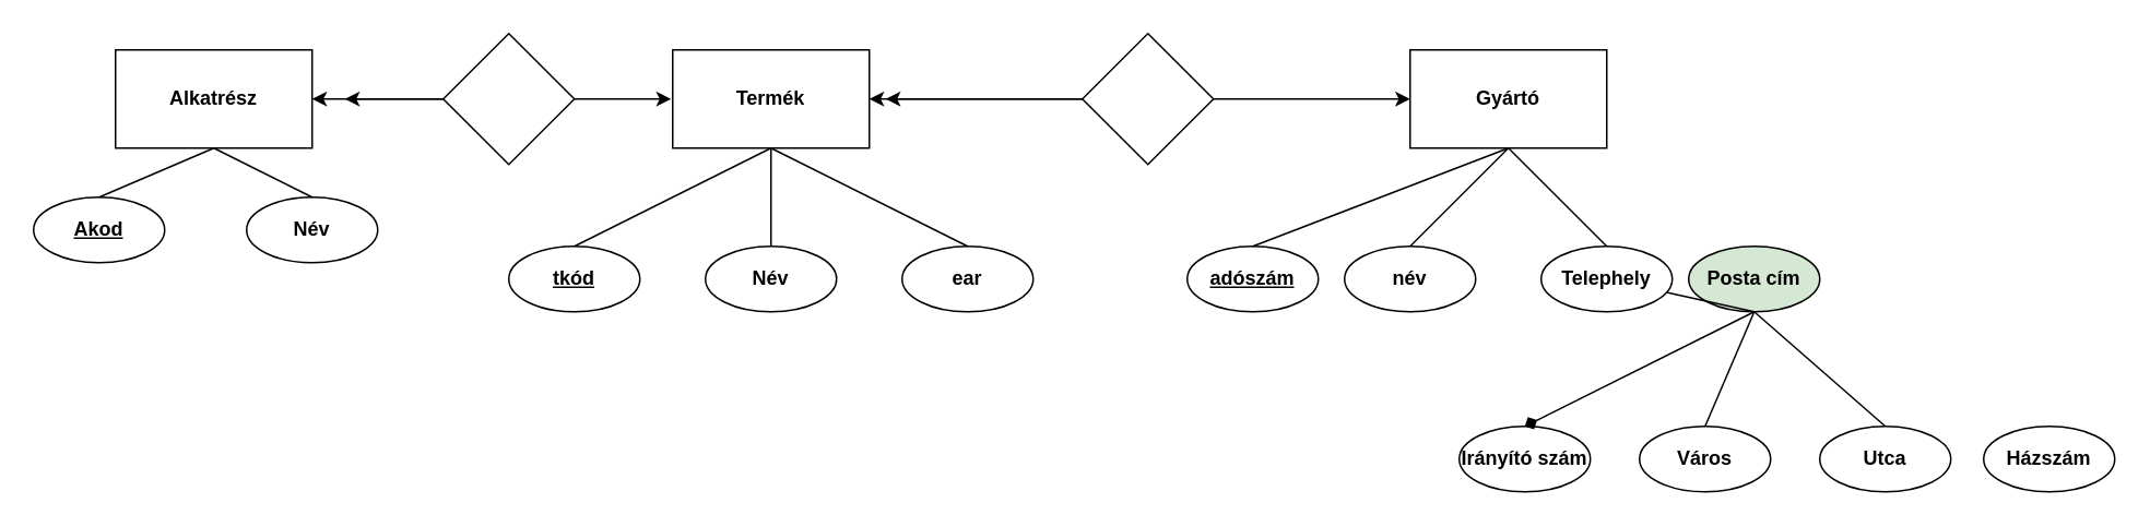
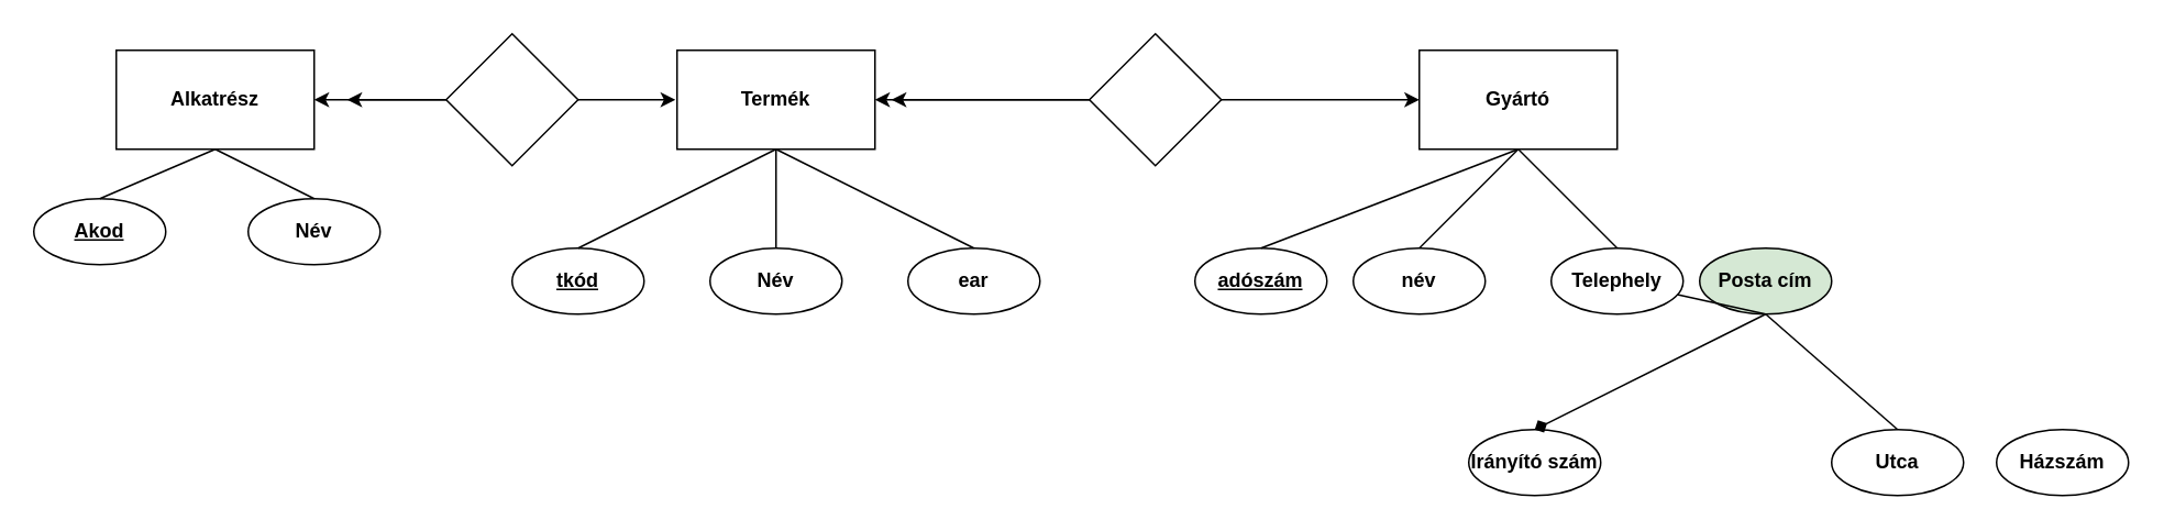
  <mxCell id="0" />
  <mxCell id="1" parent="0" />
  <mxCell id="2" value="&lt;b&gt;Termék&lt;/b&gt;" style="rounded=0;whiteSpace=wrap;html=1;" vertex="1" parent="1"><mxGeometry x="410" y="30" width="120" height="60" as="geometry" /></mxCell>
  <mxCell id="3" value="&lt;b&gt;Gyártó&lt;/b&gt;" style="rounded=0;whiteSpace=wrap;html=1;" vertex="1" parent="1"><mxGeometry x="860" y="30" width="120" height="60" as="geometry" /></mxCell>
  <mxCell id="4" value="" style="rhombus;whiteSpace=wrap;html=1;" vertex="1" parent="1"><mxGeometry x="660" y="20" width="80" height="80" as="geometry" /></mxCell>
  <mxCell id="5" value="&lt;b&gt;tkód&lt;/b&gt;" style="ellipse;whiteSpace=wrap;html=1;fontStyle=4" vertex="1" parent="1"><mxGeometry y="150" width="80" height="40" as="geometry" x="310" /></mxCell>
  <mxCell id="6" value="&lt;b&gt;Név&lt;/b&gt;" style="ellipse;whiteSpace=wrap;html=1;" vertex="1" parent="1"><mxGeometry x="430" y="150" width="80" height="40" as="geometry" /></mxCell>
  <mxCell id="7" value="&lt;b&gt;ear&lt;/b&gt;" style="ellipse;whiteSpace=wrap;html=1;" vertex="1" parent="1"><mxGeometry x="550" y="150" width="80" height="40" as="geometry" /></mxCell>
  <mxCell id="8" value="&lt;b&gt;adószám&lt;/b&gt;" style="ellipse;whiteSpace=wrap;html=1;fontStyle=4" vertex="1" parent="1"><mxGeometry x="724" y="150" width="80" height="40" as="geometry" /></mxCell>
  <mxCell id="9" value="&lt;b&gt;név&lt;/b&gt;" style="ellipse;whiteSpace=wrap;html=1;" vertex="1" parent="1"><mxGeometry x="820" y="150" width="80" height="40" as="geometry" /></mxCell>
  <mxCell id="10" value="&lt;b&gt;Telephely&lt;/b&gt;" style="ellipse;whiteSpace=wrap;html=1;" vertex="1" parent="1"><mxGeometry x="940" y="150" width="80" height="40" as="geometry" /></mxCell>
  <mxCell id="11" style="edgeStyle=orthogonalEdgeStyle;rounded=0;orthogonalLoop=1;jettySize=auto;html=1;exitX=0.5;exitY=1;exitDx=0;exitDy=0;" edge="1" parent="1" source="7" target="7"><mxGeometry relative="1" as="geometry" /></mxCell>
  <mxCell id="12" value="" style="endArrow=none;html=1;rounded=0;exitX=0.5;exitY=0;exitDx=0;exitDy=0;" edge="1" parent="1" source="7"><mxGeometry width="50" height="50" relative="1" as="geometry"><mxPoint x="690" y="170" as="sourcePoint" /><mxPoint x="590" y="150" as="targetPoint" /><Array as="points"><mxPoint x="470" y="90" /></Array></mxGeometry></mxCell>
  <mxCell id="13" value="" style="endArrow=none;html=1;rounded=0;entryX=0.5;entryY=1;entryDx=0;entryDy=0;exitX=0.5;exitY=0;exitDx=0;exitDy=0;" edge="1" parent="1" source="10" target="3"><mxGeometry width="50" height="50" relative="1" as="geometry"><mxPoint x="690" y="170" as="sourcePoint" /><mxPoint x="740" y="120" as="targetPoint" /></mxGeometry></mxCell>
  <mxCell id="14" value="" style="endArrow=none;html=1;rounded=0;entryX=0.5;entryY=1;entryDx=0;entryDy=0;exitX=0.5;exitY=0;exitDx=0;exitDy=0;" edge="1" parent="1" source="8" target="3"><mxGeometry width="50" height="50" relative="1" as="geometry"><mxPoint x="690" y="170" as="sourcePoint" /><mxPoint x="740" y="120" as="targetPoint" /></mxGeometry></mxCell>
  <mxCell id="15" value="" style="endArrow=none;html=1;rounded=0;exitX=0.5;exitY=0;exitDx=0;exitDy=0;" edge="1" parent="1" source="9"><mxGeometry width="50" height="50" relative="1" as="geometry"><mxPoint x="690" y="170" as="sourcePoint" /><mxPoint x="920" y="90" as="targetPoint" /></mxGeometry></mxCell>
  <mxCell id="16" value="" style="endArrow=none;html=1;rounded=0;entryX=0.5;entryY=1;entryDx=0;entryDy=0;exitX=0.5;exitY=0;exitDx=0;exitDy=0;" edge="1" parent="1" source="6" target="2"><mxGeometry width="50" height="50" relative="1" as="geometry"><mxPoint x="690" y="170" as="sourcePoint" /><mxPoint x="740" y="120" as="targetPoint" /></mxGeometry></mxCell>
  <mxCell id="17" value="" style="endArrow=none;html=1;rounded=0;entryX=0.5;entryY=1;entryDx=0;entryDy=0;exitX=0.5;exitY=0;exitDx=0;exitDy=0;" edge="1" parent="1" source="5" target="2"><mxGeometry width="50" height="50" relative="1" as="geometry"><mxPoint x="690" y="170" as="sourcePoint" /><mxPoint x="740" y="120" as="targetPoint" /></mxGeometry></mxCell>
  <mxCell id="18" value="" style="endArrow=classic;html=1;rounded=0;entryX=0;entryY=0.5;entryDx=0;entryDy=0;exitX=1;exitY=0.5;exitDx=0;exitDy=0;" edge="1" parent="1" source="4" target="3"><mxGeometry width="50" height="50" relative="1" as="geometry"><mxPoint x="690" y="70" as="sourcePoint" /><mxPoint x="740" y="20" as="targetPoint" /></mxGeometry></mxCell>
  <mxCell id="19" value="" style="endArrow=classic;html=1;rounded=0;entryX=1;entryY=0.5;entryDx=0;entryDy=0;exitX=0;exitY=0.5;exitDx=0;exitDy=0;" edge="1" parent="1" source="4" target="2"><mxGeometry width="50" height="50" relative="1" as="geometry"><mxPoint x="690" y="70" as="sourcePoint" /><mxPoint x="740" y="20" as="targetPoint" /></mxGeometry></mxCell>
  <mxCell id="20" value="" style="endArrow=classic;html=1;rounded=0;exitX=0;exitY=0.5;exitDx=0;exitDy=0;" edge="1" parent="1" source="4"><mxGeometry width="50" height="50" relative="1" as="geometry"><mxPoint x="680" y="120" as="sourcePoint" /><mxPoint x="540" y="60" as="targetPoint" /></mxGeometry></mxCell>
  <mxCell id="21" value="&lt;b&gt;Irányító szám&lt;/b&gt;" style="ellipse;whiteSpace=wrap;html=1;" vertex="1" parent="1"><mxGeometry x="890" y="260" width="80" height="40" as="geometry" /></mxCell>
- <mxCell id="22" value="&lt;b&gt;Város&lt;/b&gt;" style="ellipse;whiteSpace=wrap;html=1;" vertex="1" parent="1"><mxGeometry x="1000" y="260" width="80" height="40" as="geometry" /></mxCell>
  <mxCell id="23" value="&lt;b&gt;Posta cím&lt;/b&gt;" style="ellipse;whiteSpace=wrap;html=1;fillColor=#d5e8d4;" vertex="1" parent="1"><mxGeometry x="1030" y="150" width="80" height="40" as="geometry" /></mxCell>
  <mxCell id="24" value="&lt;b&gt;Utca&lt;/b&gt;" style="ellipse;whiteSpace=wrap;html=1;" vertex="1" parent="1"><mxGeometry x="1110" y="260" width="80" height="40" as="geometry" /></mxCell>
  <mxCell id="25" value="&lt;b&gt;Házszám&lt;/b&gt;" style="ellipse;whiteSpace=wrap;html=1;" vertex="1" parent="1"><mxGeometry x="1210" y="260" width="80" height="40" as="geometry" /></mxCell>
  <mxCell id="26" value="" style="endArrow=diamond;html=1;rounded=0;exitX=0.5;exitY=1;exitDx=0;exitDy=0;entryX=0.5;entryY=0;entryDx=0;entryDy=0;" edge="1" parent="1" source="23" target="21"><mxGeometry width="50" height="50" relative="1" as="geometry"><mxPoint x="1060" y="220" as="sourcePoint" /><mxPoint x="1110" y="170" as="targetPoint" /></mxGeometry></mxCell>
- <mxCell id="27" value="" style="endArrow=none;html=1;rounded=0;exitX=0.5;exitY=1;exitDx=0;exitDy=0;entryX=0.5;entryY=0;entryDx=0;entryDy=0;" edge="1" parent="1" source="23" target="22"><mxGeometry width="50" height="50" relative="1" as="geometry"><mxPoint x="1060" y="220" as="sourcePoint" /><mxPoint x="1110" y="170" as="targetPoint" /></mxGeometry></mxCell>
  <mxCell id="28" value="" style="endArrow=none;html=1;rounded=0;entryX=0.5;entryY=0;entryDx=0;entryDy=0;exitX=0.5;exitY=1;exitDx=0;exitDy=0;" edge="1" parent="1" source="23" target="24"><mxGeometry width="50" height="50" relative="1" as="geometry"><mxPoint x="1060" y="220" as="sourcePoint" /><mxPoint x="1110" y="170" as="targetPoint" /></mxGeometry></mxCell>
  <mxCell id="29" value="" style="endArrow=none;html=1;rounded=0;exitX=0.5;exitY=1;exitDx=0;exitDy=0;" edge="1" parent="1" source="23" target="10"><mxGeometry width="50" height="50" relative="1" as="geometry"><mxPoint x="1030" y="290" as="sourcePoint" /><mxPoint x="1110" y="170" as="targetPoint" /></mxGeometry></mxCell>
  <mxCell id="30" value="&lt;b&gt;Alkatrész&lt;/b&gt;" style="rounded=0;whiteSpace=wrap;html=1;" vertex="1" parent="1"><mxGeometry x="70" y="30" width="120" height="60" as="geometry" /></mxCell>
  <mxCell id="31" value="" style="rhombus;whiteSpace=wrap;html=1;" vertex="1" parent="1"><mxGeometry x="270" y="20" width="80" height="80" as="geometry" /></mxCell>
  <mxCell id="32" value="" style="endArrow=classic;html=1;rounded=0;exitX=1;exitY=0.5;exitDx=0;exitDy=0;" edge="1" parent="1" source="31"><mxGeometry width="50" height="50" relative="1" as="geometry"><mxPoint x="340" y="70" as="sourcePoint" /><mxPoint x="409" y="60" as="targetPoint" /></mxGeometry></mxCell>
  <mxCell id="33" value="" style="endArrow=classic;html=1;rounded=0;entryX=1;entryY=0.5;entryDx=0;entryDy=0;exitX=0;exitY=0.5;exitDx=0;exitDy=0;" edge="1" parent="1" source="31" target="30"><mxGeometry width="50" height="50" relative="1" as="geometry"><mxPoint x="190" y="130" as="sourcePoint" /><mxPoint x="240" y="80" as="targetPoint" /><Array as="points" /></mxGeometry></mxCell>
  <mxCell id="34" value="" style="endArrow=classic;html=1;rounded=0;" edge="1" parent="1"><mxGeometry width="50" height="50" relative="1" as="geometry"><mxPoint x="270" y="60" as="sourcePoint" /><mxPoint x="210" y="60" as="targetPoint" /><Array as="points" /></mxGeometry></mxCell>
  <mxCell id="35" value="&lt;b&gt;&lt;u&gt;Akod&lt;/u&gt;&lt;/b&gt;" style="ellipse;whiteSpace=wrap;html=1;" vertex="1" parent="1"><mxGeometry x="20" y="120" width="80" height="40" as="geometry" /></mxCell>
  <mxCell id="36" value="&lt;b&gt;Név&lt;/b&gt;" style="ellipse;whiteSpace=wrap;html=1;" vertex="1" parent="1"><mxGeometry x="150" y="120" width="80" height="40" as="geometry" /></mxCell>
  <mxCell id="37" value="" style="endArrow=none;html=1;rounded=0;entryX=0.5;entryY=0;entryDx=0;entryDy=0;exitX=0.5;exitY=1;exitDx=0;exitDy=0;" edge="1" parent="1" source="30" target="36"><mxGeometry width="50" height="50" relative="1" as="geometry"><mxPoint x="110" y="220" as="sourcePoint" /><mxPoint x="160" y="170" as="targetPoint" /></mxGeometry></mxCell>
  <mxCell id="38" value="" style="endArrow=none;html=1;rounded=0;exitX=0.5;exitY=0;exitDx=0;exitDy=0;" edge="1" parent="1" source="35"><mxGeometry width="50" height="50" relative="1" as="geometry"><mxPoint x="80" y="140" as="sourcePoint" /><mxPoint x="130" y="90" as="targetPoint" /><Array as="points" /></mxGeometry></mxCell>
